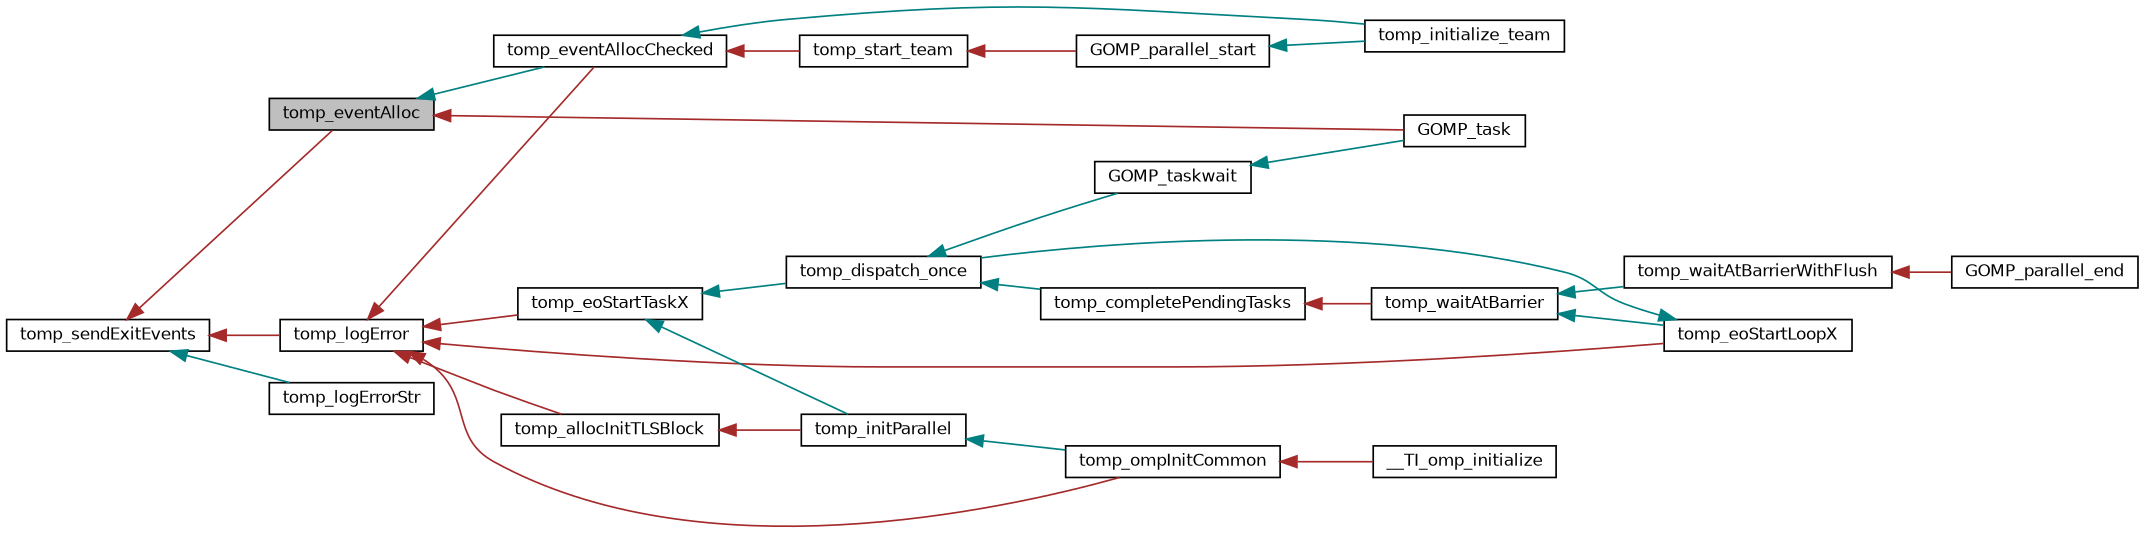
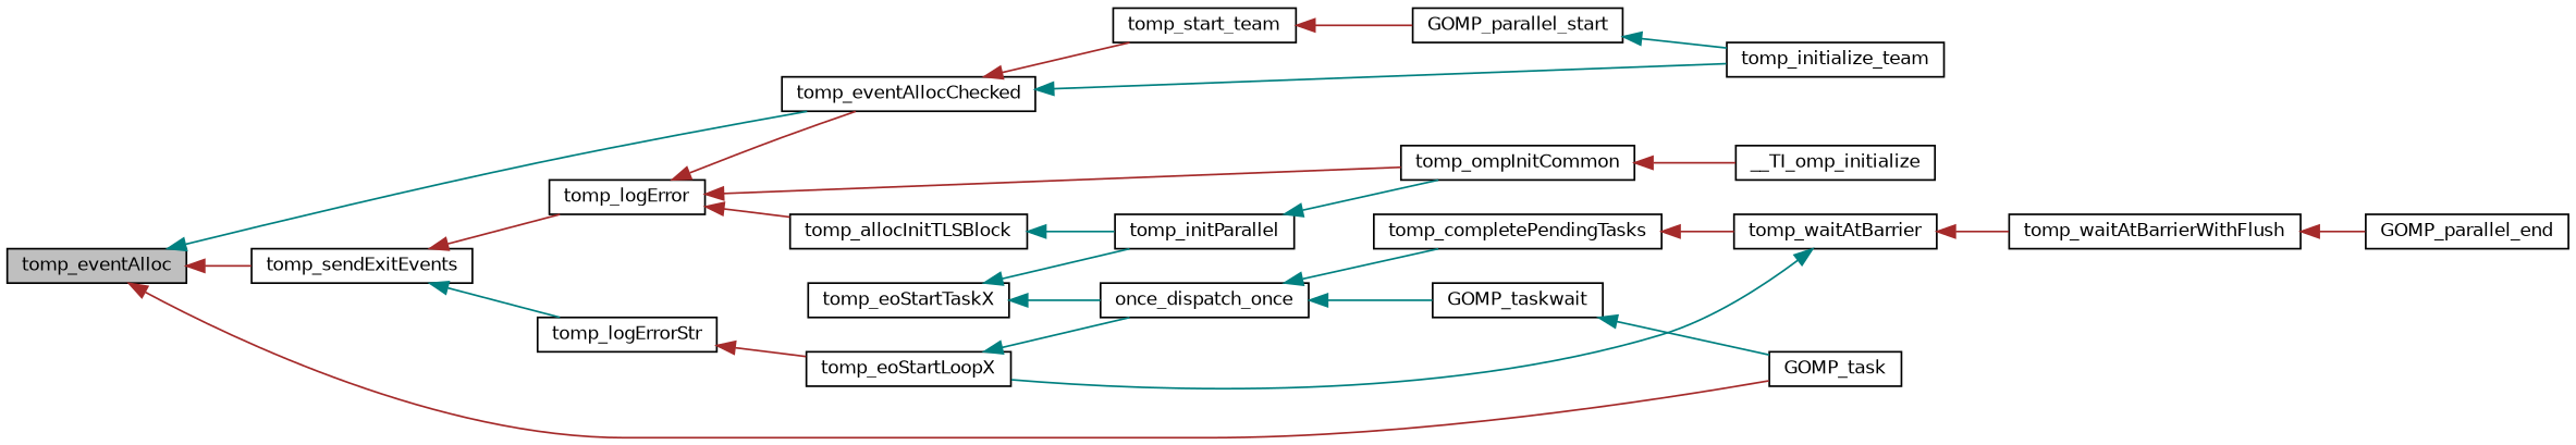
  digraph {
    fontname="DejaVu Sans"
    rankdir=LR
    node [color=black fillcolor=white fontname="DejaVu Sans" fontsize=10 shape=record style=filled]
    edge [color=brown dir=back fontname="DejaVu Sans" fontsize=10 labelfontname=Helvetica labelfontsize=10 style=solid]
    n1 [fillcolor=grey75 fontcolor=black height=0.2 label=tomp_eventAlloc width=0.4]
    n2 [height=0.2 label=tomp_sendExitEvents width=0.4]
    n3 [height=0.2 label=GOMP_task width=0.4]
    n4 [height=0.2 label=tomp_eventAllocChecked width=0.4]
    n5 [height=0.2 label=tomp_logError width=0.4]
    n6 [height=0.2 label=tomp_logErrorStr width=0.4]
    n7 [height=0.2 label=tomp_initialize_team width=0.4]
    n8 [height=0.2 label=tomp_start_team width=0.4]
    n9 [height=0.2 label=tomp_ompInitCommon width=0.4]
    n10 [height=0.2 label=tomp_eoStartLoopX width=0.4]
    n11 [height=0.2 label=tomp_eoStartTaskX width=0.4]
    n12 [height=0.2 label=tomp_allocInitTLSBlock width=0.4]
    n13 [height=0.2 label=__TI_omp_initialize width=0.4]
-   n14 [height=0.2 label=tomp_dispatch_once width=0.4]
+   n14 [height=0.2 label=once_dispatch_once width=0.4]
    n15 [height=0.2 label=tomp_initParallel width=0.4]
    n16 [height=0.2 label=tomp_completePendingTasks width=0.4]
    n17 [height=0.2 label=GOMP_taskwait width=0.4]
    n18 [height=0.2 label=tomp_waitAtBarrier width=0.4]
    n19 [height=0.2 label=tomp_waitAtBarrierWithFlush width=0.4]
    n20 [height=0.2 label=GOMP_parallel_end width=0.4]
    n21 [height=0.2 label=GOMP_parallel_start width=0.4]
-   n2 -> n1
+   n1 -> n2
    n1 -> n3
    n1 -> n4 [color=teal]
    n2 -> n5
    n2 -> n6 [color=teal]
    n4 -> n7 [color=teal]
    n4 -> n8
    n5 -> n4
    n5 -> n9
-   n5 -> n10
-   n5 -> n11
+   n6 -> n10
    n5 -> n12
    n8 -> n21
    n9 -> n13
    n10 -> n14 [color=teal]
    n11 -> n14 [color=teal]
    n11 -> n15 [color=teal]
-   n12 -> n15
+   n12 -> n15 [color=teal]
    n14 -> n16 [color=teal]
    n14 -> n17 [color=teal]
    n15 -> n9 [color=teal]
    n16 -> n18
    n17 -> n3 [color=teal]
    n18 -> n10 [color=teal]
-   n18 -> n19 [color=teal]
+   n18 -> n19
    n19 -> n20
    n21 -> n7 [color=teal]
  }
